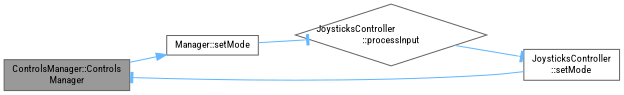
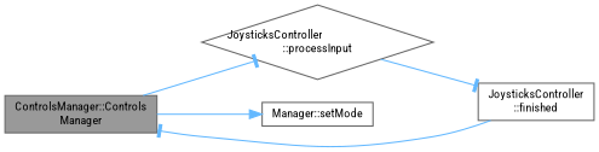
  digraph {
    fontname="Roboto Condensed"
    rankdir=LR
    node [color=grey40 fillcolor=white fontname="Roboto Condensed" fontsize=10 shape=box style=filled]
    edge [arrowhead=tee color=steelblue1 fontname="Roboto Condensed" fontsize=10 labelfontname=Helvetica labelfontsize=10 style=solid]
    n1 [color=gray40 fillcolor=grey60 fontcolor=black height=0.2 label="ControlsManager::Controls\lManager" width=0.4]
    n2 [height=0.2 label="JoysticksController\l::processInput" shape=diamond width=0.4]
    n3 [height=0.2 label="Manager::setMode" width=0.4]
-   n4 [height=0.2 label="JoysticksController\l::setMode" width=0.4]
-   n3 -> n2
+   n4 [height=0.2 label="JoysticksController\l::finished" width=0.4]
+   n1 -> n2
    n1 -> n3 [arrowhead=normal]
    n2 -> n4
    n4 -> n1
  }
